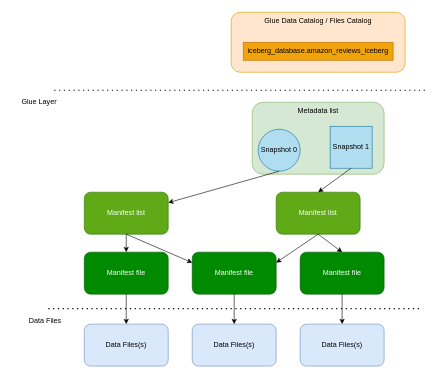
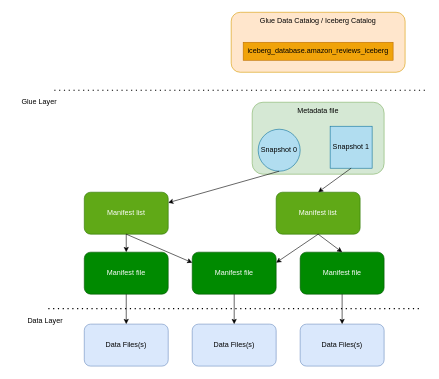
  <mxCell id="0" />
  <mxCell id="1" parent="0" />
- <mxCell id="2" value="Glue Data Catalog / Files Catalog" style="rounded=1;whiteSpace=wrap;html=1;verticalAlign=top;fillColor=#ffe6cc;strokeColor=#d79b00;" parent="1" vertex="1"><mxGeometry x="385" y="20" width="290" height="100" as="geometry" /></mxCell>
+ <mxCell id="2" value="Glue Data Catalog / Iceberg Catalog" style="rounded=1;whiteSpace=wrap;html=1;verticalAlign=top;fillColor=#ffe6cc;strokeColor=#d79b00;" parent="1" vertex="1"><mxGeometry x="385" y="20" width="290" height="100" as="geometry" /></mxCell>
  <mxCell id="3" value="iceberg_database.amazon_reviews_iceberg" style="rounded=0;whiteSpace=wrap;html=1;fillColor=#f0a30a;fontColor=#000000;strokeColor=#BD7000;" parent="1" vertex="1"><mxGeometry x="405" y="70" width="250" height="30" as="geometry" /></mxCell>
  <mxCell id="4" value="Manifest list" style="rounded=1;whiteSpace=wrap;html=1;fillColor=#60a917;verticalAlign=middle;fontColor=#ffffff;strokeColor=#2D7600;" parent="1" vertex="1"><mxGeometry x="140" y="320" width="140" height="70" as="geometry" /></mxCell>
  <mxCell id="5" value="Manifest file" style="rounded=1;whiteSpace=wrap;html=1;fillColor=#008a00;verticalAlign=middle;fontColor=#ffffff;strokeColor=#005700;" parent="1" vertex="1"><mxGeometry x="140" y="420" width="140" height="70" as="geometry" /></mxCell>
  <mxCell id="6" value="Data Files(s)" style="rounded=1;whiteSpace=wrap;html=1;fillColor=#dae8fc;verticalAlign=middle;strokeColor=#6c8ebf;" parent="1" vertex="1"><mxGeometry x="140" y="540" width="140" height="70" as="geometry" /></mxCell>
  <mxCell id="7" value="" style="endArrow=classic;html=1;rounded=0;exitX=0.5;exitY=1;exitDx=0;exitDy=0;entryX=0.5;entryY=0;entryDx=0;entryDy=0;" parent="1" source="4" target="5" edge="1"><mxGeometry width="50" height="50" relative="1" as="geometry"><mxPoint x="420" y="460" as="sourcePoint" /><mxPoint x="470" y="410" as="targetPoint" /></mxGeometry></mxCell>
  <mxCell id="8" value="" style="endArrow=classic;html=1;rounded=0;exitX=0.5;exitY=1;exitDx=0;exitDy=0;" parent="1" source="5" target="6" edge="1"><mxGeometry width="50" height="50" relative="1" as="geometry"><mxPoint x="370" y="570" as="sourcePoint" /><mxPoint x="420" y="520" as="targetPoint" /></mxGeometry></mxCell>
  <mxCell id="9" value="" style="endArrow=none;dashed=1;html=1;dashPattern=1 3;strokeWidth=2;rounded=0;" parent="1" edge="1"><mxGeometry width="50" height="50" relative="1" as="geometry"><mxPoint x="80" y="514" as="sourcePoint" /><mxPoint x="700" y="514" as="targetPoint" /></mxGeometry></mxCell>
- <mxCell id="10" value="Metadata list" style="rounded=1;whiteSpace=wrap;html=1;fillColor=#d5e8d4;verticalAlign=top;strokeColor=#82b366;" parent="1" vertex="1"><mxGeometry x="420" y="170" width="220" height="120" as="geometry" /></mxCell>
+ <mxCell id="10" value="Metadata file" style="rounded=1;whiteSpace=wrap;html=1;fillColor=#d5e8d4;verticalAlign=top;strokeColor=#82b366;" parent="1" vertex="1"><mxGeometry x="420" y="170" width="220" height="120" as="geometry" /></mxCell>
  <mxCell id="11" value="Snapshot 0" style="ellipse;whiteSpace=wrap;html=1;aspect=fixed;fillColor=#b1ddf0;strokeColor=#10739e;" parent="1" vertex="1"><mxGeometry x="430" y="215" width="70" height="70" as="geometry" /></mxCell>
  <mxCell id="12" value="Snapshot 1" style="whiteSpace=wrap;html=1;aspect=fixed;fillColor=#b1ddf0;strokeColor=#10739e;rounded=0;" parent="1" vertex="1"><mxGeometry x="550" y="210" width="70" height="70" as="geometry" /></mxCell>
  <mxCell id="13" value="" style="endArrow=classic;html=1;rounded=0;exitX=0.5;exitY=1;exitDx=0;exitDy=0;entryX=1;entryY=0.25;entryDx=0;entryDy=0;" parent="1" source="11" target="4" edge="1"><mxGeometry width="50" height="50" relative="1" as="geometry"><mxPoint x="400" y="420" as="sourcePoint" /><mxPoint x="450" y="370" as="targetPoint" /></mxGeometry></mxCell>
  <mxCell id="14" value="Manifest list" style="rounded=1;whiteSpace=wrap;html=1;fillColor=#60a917;verticalAlign=middle;fontColor=#ffffff;strokeColor=#2D7600;" parent="1" vertex="1"><mxGeometry x="460" y="320" width="140" height="70" as="geometry" /></mxCell>
  <mxCell id="15" value="Data Files(s)" style="rounded=1;whiteSpace=wrap;html=1;fillColor=#dae8fc;verticalAlign=middle;strokeColor=#6c8ebf;" parent="1" vertex="1"><mxGeometry x="320" y="540" width="140" height="70" as="geometry" /></mxCell>
  <mxCell id="16" value="Data Files(s)" style="rounded=1;whiteSpace=wrap;html=1;fillColor=#dae8fc;verticalAlign=middle;strokeColor=#6c8ebf;" parent="1" vertex="1"><mxGeometry x="500" y="540" width="140" height="70" as="geometry" /></mxCell>
  <mxCell id="17" value="Manifest file" style="rounded=1;whiteSpace=wrap;html=1;fillColor=#008a00;verticalAlign=middle;fontColor=#ffffff;strokeColor=#005700;" parent="1" vertex="1"><mxGeometry x="320" y="420" width="140" height="70" as="geometry" /></mxCell>
  <mxCell id="18" value="Manifest file" style="rounded=1;whiteSpace=wrap;html=1;fillColor=#008a00;verticalAlign=middle;fontColor=#ffffff;strokeColor=#005700;" parent="1" vertex="1"><mxGeometry x="500" y="420" width="140" height="70" as="geometry" /></mxCell>
  <mxCell id="19" value="" style="endArrow=classic;html=1;rounded=0;exitX=0.5;exitY=1;exitDx=0;exitDy=0;entryX=0.5;entryY=0;entryDx=0;entryDy=0;" parent="1" source="12" target="14" edge="1"><mxGeometry width="50" height="50" relative="1" as="geometry"><mxPoint x="660" y="420" as="sourcePoint" /><mxPoint x="710" y="370" as="targetPoint" /></mxGeometry></mxCell>
  <mxCell id="20" value="" style="endArrow=classic;html=1;rounded=0;exitX=0.5;exitY=1;exitDx=0;exitDy=0;entryX=0;entryY=0.25;entryDx=0;entryDy=0;" parent="1" source="4" target="17" edge="1"><mxGeometry width="50" height="50" relative="1" as="geometry"><mxPoint x="290" y="420" as="sourcePoint" /><mxPoint x="340" y="370" as="targetPoint" /></mxGeometry></mxCell>
  <mxCell id="21" value="" style="endArrow=classic;html=1;rounded=0;exitX=0.5;exitY=1;exitDx=0;exitDy=0;entryX=1;entryY=0.25;entryDx=0;entryDy=0;" parent="1" source="14" target="17" edge="1"><mxGeometry width="50" height="50" relative="1" as="geometry"><mxPoint x="680" y="410" as="sourcePoint" /><mxPoint x="460" y="420" as="targetPoint" /></mxGeometry></mxCell>
  <mxCell id="22" value="" style="endArrow=classic;html=1;rounded=0;exitX=0.5;exitY=1;exitDx=0;exitDy=0;entryX=0.5;entryY=0;entryDx=0;entryDy=0;" parent="1" source="14" target="18" edge="1"><mxGeometry width="50" height="50" relative="1" as="geometry"><mxPoint x="660" y="430" as="sourcePoint" /><mxPoint x="710" y="380" as="targetPoint" /></mxGeometry></mxCell>
  <mxCell id="23" value="" style="endArrow=classic;html=1;rounded=0;exitX=0.5;exitY=1;exitDx=0;exitDy=0;" parent="1" source="17" target="15" edge="1"><mxGeometry width="50" height="50" relative="1" as="geometry"><mxPoint x="390" y="690" as="sourcePoint" /><mxPoint x="440" y="640" as="targetPoint" /></mxGeometry></mxCell>
  <mxCell id="24" value="" style="endArrow=classic;html=1;rounded=0;exitX=0.5;exitY=1;exitDx=0;exitDy=0;" parent="1" source="18" target="16" edge="1"><mxGeometry width="50" height="50" relative="1" as="geometry"><mxPoint x="640" y="600" as="sourcePoint" /><mxPoint x="690" y="550" as="targetPoint" /></mxGeometry></mxCell>
  <mxCell id="25" value="" style="endArrow=none;dashed=1;html=1;dashPattern=1 3;strokeWidth=2;rounded=0;" parent="1" edge="1"><mxGeometry width="50" height="50" relative="1" as="geometry"><mxPoint x="90" y="150" as="sourcePoint" /><mxPoint x="710" y="150" as="targetPoint" /></mxGeometry></mxCell>
- <mxCell id="26" value="Data Files" style="text;html=1;strokeColor=none;fillColor=none;align=center;verticalAlign=middle;whiteSpace=wrap;rounded=0;" parent="1" vertex="1"><mxGeometry x="40" y="520" width="70" height="30" as="geometry" /></mxCell>
+ <mxCell id="26" value="Data Layer" style="text;html=1;strokeColor=none;fillColor=none;align=center;verticalAlign=middle;whiteSpace=wrap;rounded=0;" parent="1" vertex="1"><mxGeometry x="40" y="520" width="70" height="30" as="geometry" /></mxCell>
  <mxCell id="27" value="Glue Layer" style="text;html=1;strokeColor=none;fillColor=none;align=center;verticalAlign=middle;whiteSpace=wrap;rounded=0;" parent="1" vertex="1"><mxGeometry x="20" y="155" width="90" height="30" as="geometry" /></mxCell>
